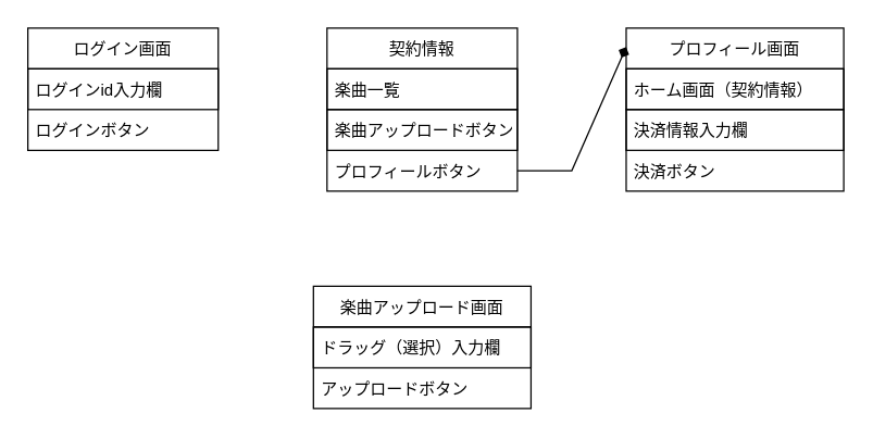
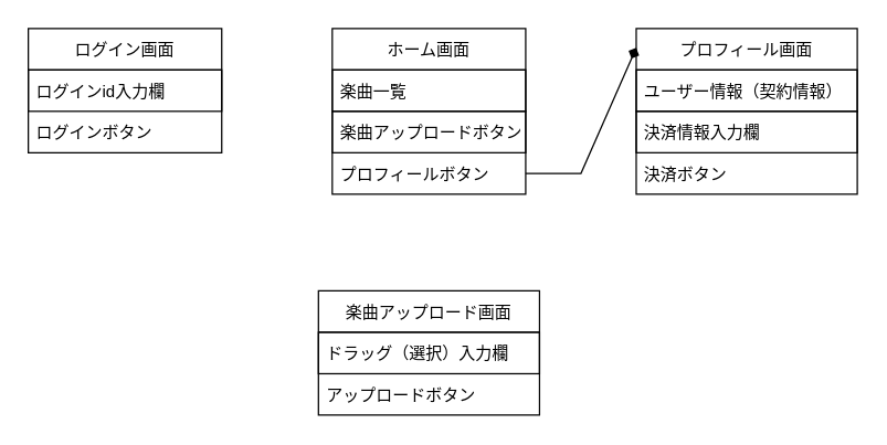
  <mxCell id="0" />
  <mxCell id="1" parent="0" />
  <mxCell id="2" value="ログイン画面" style="swimlane;fontStyle=0;childLayout=stackLayout;horizontal=1;startSize=30;horizontalStack=0;resizeParent=1;resizeParentMax=0;resizeLast=0;collapsible=1;marginBottom=0;" vertex="1" parent="1"><mxGeometry x="20" y="20" width="140" height="90" as="geometry" /></mxCell>
  <mxCell id="3" value="ログインid入力欄" style="text;strokeColor=default;fillColor=none;align=left;verticalAlign=middle;spacingLeft=4;spacingRight=4;overflow=hidden;points=[[0,0.5],[1,0.5]];portConstraint=eastwest;rotatable=0;" vertex="1" parent="2"><mxGeometry y="30" width="140" height="30" as="geometry" /></mxCell>
  <mxCell id="4" value="ログインボタン" style="text;strokeColor=none;fillColor=none;align=left;verticalAlign=middle;spacingLeft=4;spacingRight=4;overflow=hidden;points=[[0,0.5],[1,0.5]];portConstraint=eastwest;rotatable=0;" vertex="1" parent="2"><mxGeometry y="60" width="140" height="30" as="geometry" /></mxCell>
- <mxCell id="5" value="契約情報" style="swimlane;fontStyle=0;childLayout=stackLayout;horizontal=1;startSize=30;horizontalStack=0;resizeParent=1;resizeParentMax=0;resizeLast=0;collapsible=1;marginBottom=0;" vertex="1" parent="1"><mxGeometry x="240" y="20" width="140" height="120" as="geometry" /></mxCell>
+ <mxCell id="5" value="ホーム画面" style="swimlane;fontStyle=0;childLayout=stackLayout;horizontal=1;startSize=30;horizontalStack=0;resizeParent=1;resizeParentMax=0;resizeLast=0;collapsible=1;marginBottom=0;" vertex="1" parent="1"><mxGeometry x="240" y="20" width="140" height="120" as="geometry" /></mxCell>
  <mxCell id="6" value="楽曲一覧" style="text;strokeColor=default;fillColor=none;align=left;verticalAlign=middle;spacingLeft=4;spacingRight=4;overflow=hidden;points=[[0,0.5],[1,0.5]];portConstraint=eastwest;rotatable=0;" vertex="1" parent="5"><mxGeometry y="30" width="140" height="30" as="geometry" /></mxCell>
  <mxCell id="7" value="楽曲アップロードボタン" style="text;strokeColor=default;fillColor=none;align=left;verticalAlign=middle;spacingLeft=4;spacingRight=4;overflow=hidden;points=[[0,0.5],[1,0.5]];portConstraint=eastwest;rotatable=0;" vertex="1" parent="5"><mxGeometry y="60" width="140" height="30" as="geometry" /></mxCell>
  <mxCell id="8" value="プロフィールボタン" style="text;strokeColor=none;fillColor=none;align=left;verticalAlign=middle;spacingLeft=4;spacingRight=4;overflow=hidden;points=[[0,0.5],[1,0.5]];portConstraint=eastwest;rotatable=0;" vertex="1" parent="5"><mxGeometry y="90" width="140" height="30" as="geometry" /></mxCell>
  <mxCell id="9" value="プロフィール画面" style="swimlane;fontStyle=0;childLayout=stackLayout;horizontal=1;startSize=30;horizontalStack=0;resizeParent=1;resizeParentMax=0;resizeLast=0;collapsible=1;marginBottom=0;" vertex="1" parent="1"><mxGeometry x="460" y="20" width="160" height="120" as="geometry" /></mxCell>
- <mxCell id="10" value="ホーム画面（契約情報）" style="text;strokeColor=default;fillColor=none;align=left;verticalAlign=middle;spacingLeft=4;spacingRight=4;overflow=hidden;points=[[0,0.5],[1,0.5]];portConstraint=eastwest;rotatable=0;" vertex="1" parent="9"><mxGeometry y="30" width="160" height="30" as="geometry" /></mxCell>
+ <mxCell id="10" value="ユーザー情報（契約情報）" style="text;strokeColor=default;fillColor=none;align=left;verticalAlign=middle;spacingLeft=4;spacingRight=4;overflow=hidden;points=[[0,0.5],[1,0.5]];portConstraint=eastwest;rotatable=0;" vertex="1" parent="9"><mxGeometry y="30" width="160" height="30" as="geometry" /></mxCell>
  <mxCell id="11" value="決済情報入力欄" style="text;strokeColor=default;fillColor=none;align=left;verticalAlign=middle;spacingLeft=4;spacingRight=4;overflow=hidden;points=[[0,0.5],[1,0.5]];portConstraint=eastwest;rotatable=0;" vertex="1" parent="9"><mxGeometry y="60" width="160" height="30" as="geometry" /></mxCell>
  <mxCell id="12" value="決済ボタン" style="text;strokeColor=none;fillColor=none;align=left;verticalAlign=middle;spacingLeft=4;spacingRight=4;overflow=hidden;points=[[0,0.5],[1,0.5]];portConstraint=eastwest;rotatable=0;" vertex="1" parent="9"><mxGeometry y="90" width="160" height="30" as="geometry" /></mxCell>
  <mxCell id="13" value="楽曲アップロード画面" style="swimlane;fontStyle=0;childLayout=stackLayout;horizontal=1;startSize=30;horizontalStack=0;resizeParent=1;resizeParentMax=0;resizeLast=0;collapsible=1;marginBottom=0;" vertex="1" parent="1"><mxGeometry x="230" y="210" width="160" height="90" as="geometry" /></mxCell>
  <mxCell id="14" value="ドラッグ（選択）入力欄" style="text;strokeColor=default;fillColor=none;align=left;verticalAlign=middle;spacingLeft=4;spacingRight=4;overflow=hidden;points=[[0,0.5],[1,0.5]];portConstraint=eastwest;rotatable=0;" vertex="1" parent="13"><mxGeometry y="30" width="160" height="30" as="geometry" /></mxCell>
  <mxCell id="15" value="アップロードボタン" style="text;strokeColor=none;fillColor=none;align=left;verticalAlign=middle;spacingLeft=4;spacingRight=4;overflow=hidden;points=[[0,0.5],[1,0.5]];portConstraint=eastwest;rotatable=0;" vertex="1" parent="13"><mxGeometry y="60" width="160" height="30" as="geometry" /></mxCell>
  <mxCell id="16" value="" style="endArrow=diamond;html=1;rounded=0;entryX=0;entryY=0.117;entryDx=0;entryDy=0;entryPerimeter=0;" edge="1" parent="1" source="8" target="9"><mxGeometry width="50" height="50" relative="1" as="geometry"><mxPoint x="270" y="290" as="sourcePoint" /><mxPoint x="450" y="40" as="targetPoint" /><Array as="points"><mxPoint x="420" y="125" /></Array></mxGeometry></mxCell>
